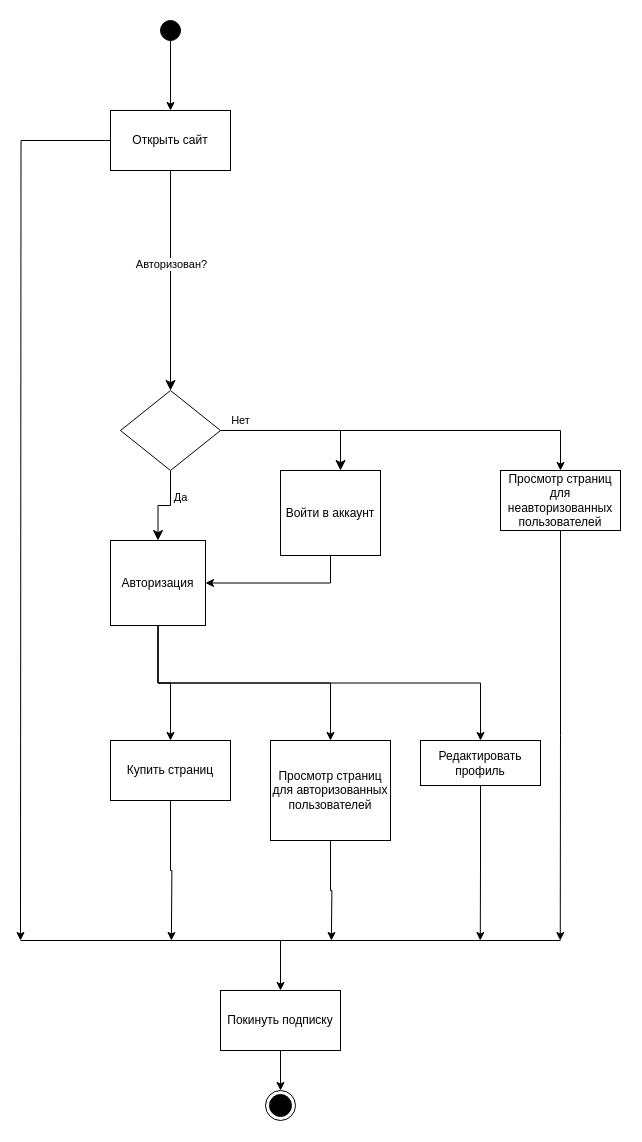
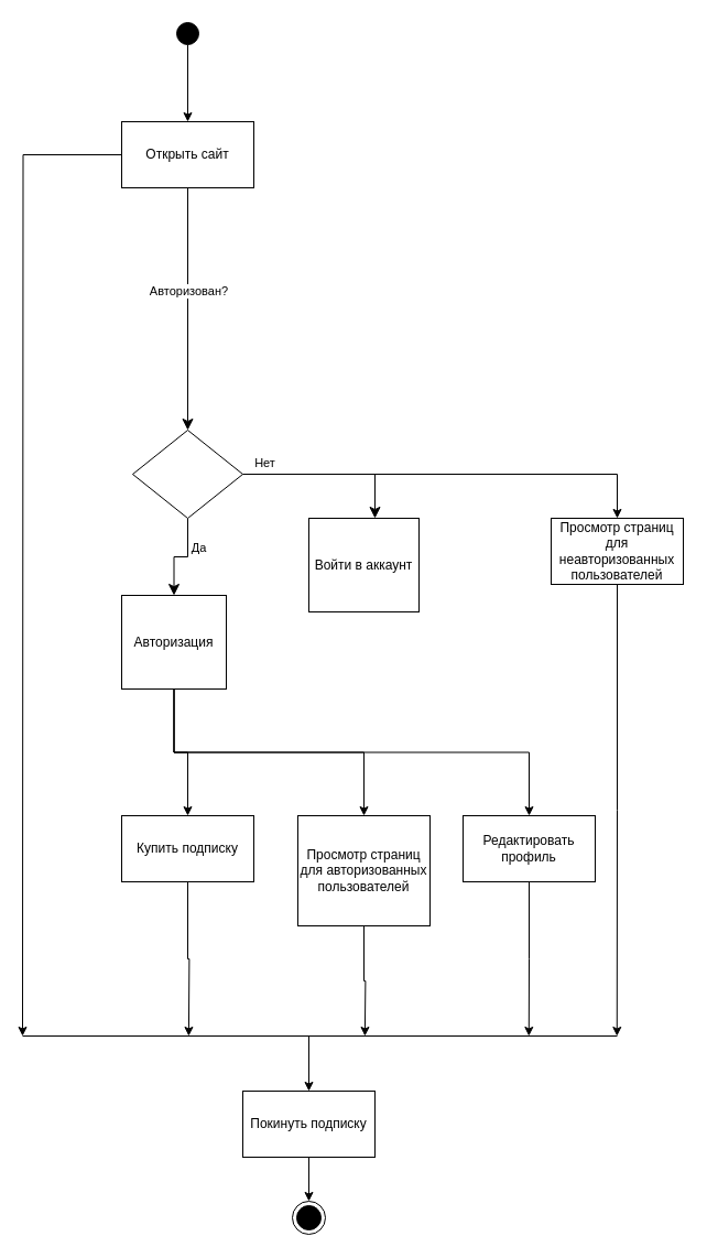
  <mxCell id="0" />
  <mxCell id="1" parent="0" />
  <mxCell id="2" value="" style="rounded=0;html=1;jettySize=auto;orthogonalLoop=1;fontSize=11;endArrow=classic;endFill=1;endSize=8;strokeWidth=1;shadow=0;labelBackgroundColor=none;edgeStyle=orthogonalEdgeStyle;exitX=0.5;exitY=1;exitDx=0;exitDy=0;" parent="1" source="9" target="7" edge="1"><mxGeometry relative="1" as="geometry"><mxPoint x="170" y="290" as="sourcePoint" /></mxGeometry></mxCell>
  <mxCell id="3" value="Авторизован?" style="edgeLabel;html=1;align=center;verticalAlign=middle;resizable=0;points=[];" parent="2" vertex="1" connectable="0"><mxGeometry x="-0.28" y="3" relative="1" as="geometry"><mxPoint x="-3" y="14" as="offset" /></mxGeometry></mxCell>
  <mxCell id="4" value="Да" style="rounded=0;html=1;jettySize=auto;orthogonalLoop=1;fontSize=11;endArrow=classic;endFill=1;endSize=8;strokeWidth=1;shadow=0;labelBackgroundColor=none;edgeStyle=orthogonalEdgeStyle;" parent="1" source="7" target="17" edge="1"><mxGeometry x="-0.337" y="10" relative="1" as="geometry"><mxPoint as="offset" /><mxPoint x="170" y="560" as="targetPoint" /></mxGeometry></mxCell>
  <mxCell id="5" value="Нет" style="edgeStyle=orthogonalEdgeStyle;rounded=0;html=1;jettySize=auto;orthogonalLoop=1;fontSize=11;endArrow=classic;endFill=1;endSize=8;strokeWidth=1;shadow=0;labelBackgroundColor=none;" parent="1" source="7" target="13" edge="1"><mxGeometry x="-0.75" y="10" relative="1" as="geometry"><mxPoint as="offset" /><mxPoint x="300" y="430" as="targetPoint" /><Array as="points"><mxPoint x="340" y="430" /></Array></mxGeometry></mxCell>
  <mxCell id="6" style="edgeStyle=orthogonalEdgeStyle;rounded=0;orthogonalLoop=1;jettySize=auto;html=1;exitX=1;exitY=0.5;exitDx=0;exitDy=0;entryX=0.5;entryY=0;entryDx=0;entryDy=0;" parent="1" source="7" target="26" edge="1"><mxGeometry relative="1" as="geometry" /></mxCell>
  <mxCell id="7" value="" style="rhombus;whiteSpace=wrap;html=1;shadow=0;fontFamily=Helvetica;fontSize=12;align=center;strokeWidth=1;spacing=6;spacingTop=-4;" parent="1" vertex="1"><mxGeometry x="120" y="390" width="100" height="80" as="geometry" /></mxCell>
  <mxCell id="8" style="edgeStyle=orthogonalEdgeStyle;rounded=0;orthogonalLoop=1;jettySize=auto;html=1;exitX=0;exitY=0.5;exitDx=0;exitDy=0;" parent="1" source="9" edge="1"><mxGeometry relative="1" as="geometry"><mxPoint x="20" y="940" as="targetPoint" /></mxGeometry></mxCell>
  <mxCell id="9" value="Открыть сайт" style="rounded=0;whiteSpace=wrap;html=1;" parent="1" vertex="1"><mxGeometry x="110" y="110" width="120" height="60" as="geometry" /></mxCell>
  <mxCell id="10" value="" style="ellipse;shape=doubleEllipse;whiteSpace=wrap;html=1;aspect=fixed;fillColor=#000000;" parent="1" vertex="1"><mxGeometry x="160" width="20" height="20" as="geometry" y="20" /></mxCell>
  <mxCell id="11" value="" style="endArrow=classic;html=1;rounded=0;" parent="1" source="10" target="9" edge="1"><mxGeometry width="50" height="50" relative="1" as="geometry"><mxPoint x="500" y="280" as="sourcePoint" /><mxPoint x="550" y="230" as="targetPoint" /></mxGeometry></mxCell>
- <mxCell id="12" style="edgeStyle=orthogonalEdgeStyle;rounded=0;orthogonalLoop=1;jettySize=auto;html=1;exitX=0.5;exitY=1;exitDx=0;exitDy=0;entryX=1;entryY=0.5;entryDx=0;entryDy=0;" parent="1" source="13" target="17" edge="1"><mxGeometry relative="1" as="geometry" /></mxCell>
  <mxCell id="13" value="Войти в аккаунт" style="rounded=0;whiteSpace=wrap;html=1;" parent="1" vertex="1"><mxGeometry x="280" y="470" width="100" height="85" as="geometry" /></mxCell>
  <mxCell id="14" style="edgeStyle=orthogonalEdgeStyle;rounded=0;orthogonalLoop=1;jettySize=auto;html=1;exitX=0.5;exitY=1;exitDx=0;exitDy=0;entryX=0.5;entryY=0;entryDx=0;entryDy=0;" parent="1" source="17" target="24" edge="1"><mxGeometry relative="1" as="geometry" /></mxCell>
  <mxCell id="15" style="edgeStyle=orthogonalEdgeStyle;rounded=0;orthogonalLoop=1;jettySize=auto;html=1;exitX=0.5;exitY=1;exitDx=0;exitDy=0;entryX=0.5;entryY=0;entryDx=0;entryDy=0;" parent="1" source="17" target="19" edge="1"><mxGeometry relative="1" as="geometry" /></mxCell>
  <mxCell id="16" style="edgeStyle=orthogonalEdgeStyle;rounded=0;orthogonalLoop=1;jettySize=auto;html=1;exitX=0.5;exitY=1;exitDx=0;exitDy=0;entryX=0.5;entryY=0;entryDx=0;entryDy=0;" parent="1" source="17" target="21" edge="1"><mxGeometry relative="1" as="geometry" /></mxCell>
  <mxCell id="17" value="Авторизация" style="rounded=0;whiteSpace=wrap;html=1;" parent="1" vertex="1"><mxGeometry x="110" y="540" width="95" height="85" as="geometry" /></mxCell>
  <mxCell id="18" style="edgeStyle=orthogonalEdgeStyle;rounded=0;orthogonalLoop=1;jettySize=auto;html=1;exitX=0.5;exitY=1;exitDx=0;exitDy=0;" parent="1" source="19" edge="1"><mxGeometry relative="1" as="geometry"><mxPoint x="479.778" y="940" as="targetPoint" /></mxGeometry></mxCell>
- <mxCell id="19" value="Редактировать профиль" style="rounded=0;whiteSpace=wrap;html=1;" parent="1" vertex="1"><mxGeometry x="420" y="740" width="120" height="45" as="geometry" /></mxCell>
+ <mxCell id="19" value="Редактировать профиль" style="rounded=0;whiteSpace=wrap;html=1;" parent="1" vertex="1"><mxGeometry x="420" y="740" width="120" height="60" as="geometry" /></mxCell>
  <mxCell id="20" style="edgeStyle=orthogonalEdgeStyle;rounded=0;orthogonalLoop=1;jettySize=auto;html=1;exitX=0.5;exitY=1;exitDx=0;exitDy=0;" parent="1" source="21" edge="1"><mxGeometry relative="1" as="geometry"><mxPoint x="170.889" y="940" as="targetPoint" /></mxGeometry></mxCell>
- <mxCell id="21" value="Купить страниц" style="rounded=0;whiteSpace=wrap;html=1;" parent="1" vertex="1"><mxGeometry x="110" y="740" width="120" height="60" as="geometry" /></mxCell>
+ <mxCell id="21" value="Купить подписку" style="rounded=0;whiteSpace=wrap;html=1;" parent="1" vertex="1"><mxGeometry x="110" y="740" width="120" height="60" as="geometry" /></mxCell>
  <mxCell id="22" value="" style="ellipse;html=1;shape=endState;fillColor=#000000;strokeColor=#000000;" parent="1" vertex="1"><mxGeometry x="265" y="1090" width="30" height="30" as="geometry" /></mxCell>
  <mxCell id="23" style="edgeStyle=orthogonalEdgeStyle;rounded=0;orthogonalLoop=1;jettySize=auto;html=1;exitX=0.5;exitY=1;exitDx=0;exitDy=0;" parent="1" source="24" edge="1"><mxGeometry relative="1" as="geometry"><mxPoint x="330.889" y="940" as="targetPoint" /></mxGeometry></mxCell>
  <mxCell id="24" value="Просмотр страниц для авторизованных пользователей" style="rounded=0;whiteSpace=wrap;html=1;" parent="1" vertex="1"><mxGeometry x="270" y="740" width="120" height="100" as="geometry" /></mxCell>
  <mxCell id="25" style="edgeStyle=orthogonalEdgeStyle;rounded=0;orthogonalLoop=1;jettySize=auto;html=1;exitX=0.5;exitY=1;exitDx=0;exitDy=0;" parent="1" source="26" edge="1"><mxGeometry relative="1" as="geometry"><mxPoint x="559.778" y="940" as="targetPoint" /></mxGeometry></mxCell>
  <mxCell id="26" value="Просмотр страниц для неавторизованных пользователей" style="rounded=0;whiteSpace=wrap;html=1;" parent="1" vertex="1"><mxGeometry x="500" y="470" width="120" height="60" as="geometry" /></mxCell>
  <mxCell id="27" style="edgeStyle=orthogonalEdgeStyle;rounded=0;orthogonalLoop=1;jettySize=auto;html=1;exitX=0.5;exitY=1;exitDx=0;exitDy=0;entryX=0.5;entryY=0;entryDx=0;entryDy=0;" parent="1" source="28" target="22" edge="1"><mxGeometry relative="1" as="geometry" /></mxCell>
  <mxCell id="28" value="Покинуть подписку" style="rounded=0;whiteSpace=wrap;html=1;" parent="1" vertex="1"><mxGeometry x="220" y="990" width="120" height="60" as="geometry" /></mxCell>
  <mxCell id="29" value="" style="endArrow=none;html=1;rounded=0;" parent="1" edge="1"><mxGeometry width="50" height="50" relative="1" as="geometry"><mxPoint x="20" y="940" as="sourcePoint" /><mxPoint x="560" y="940" as="targetPoint" /></mxGeometry></mxCell>
  <mxCell id="30" value="" style="endArrow=classic;html=1;rounded=0;entryX=0.5;entryY=0;entryDx=0;entryDy=0;" parent="1" target="28" edge="1"><mxGeometry width="50" height="50" relative="1" as="geometry"><mxPoint x="280" y="940" as="sourcePoint" /><mxPoint x="220" y="750" as="targetPoint" /></mxGeometry></mxCell>
